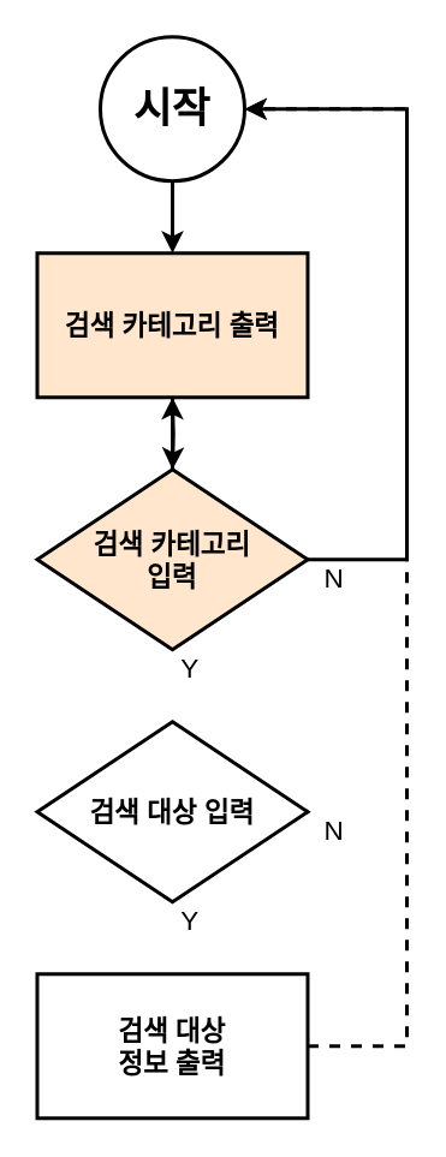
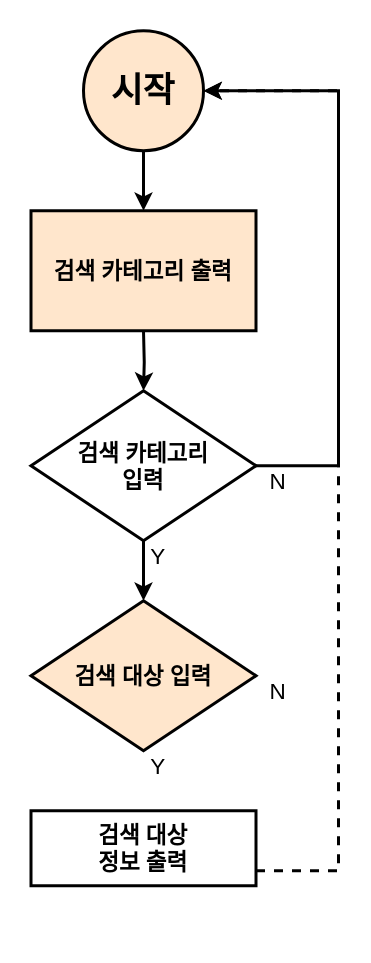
  <mxCell id="0" />
  <mxCell id="1" parent="0" />
  <mxCell id="2" value="" style="edgeStyle=orthogonalEdgeStyle;rounded=0;orthogonalLoop=1;jettySize=auto;html=1;fontSize=15;strokeWidth=2;fontStyle=1" parent="1" source="3" edge="1"><mxGeometry relative="1" as="geometry"><mxPoint x="95" y="140" as="targetPoint" /></mxGeometry></mxCell>
- <mxCell id="3" value="&lt;font style=&quot;font-size: 23px&quot;&gt;시작&lt;/font&gt;" style="ellipse;whiteSpace=wrap;html=1;aspect=fixed;strokeWidth=2;fontStyle=1" parent="1" vertex="1"><mxGeometry x="55" y="20" width="80" height="80" as="geometry" /></mxCell>
+ <mxCell id="3" value="&lt;font style=&quot;font-size: 23px&quot;&gt;시작&lt;/font&gt;" style="ellipse;whiteSpace=wrap;html=1;aspect=fixed;strokeWidth=2;fontStyle=1;fillColor=#ffe6cc;" parent="1" vertex="1"><mxGeometry x="55" y="20" width="80" height="80" as="geometry" /></mxCell>
  <mxCell id="4" value="" style="edgeStyle=orthogonalEdgeStyle;rounded=0;orthogonalLoop=1;jettySize=auto;html=1;fontSize=15;strokeWidth=2;fontStyle=1" parent="1" target="7" edge="1"><mxGeometry relative="1" as="geometry"><mxPoint x="95" y="220" as="sourcePoint" /></mxGeometry></mxCell>
- <mxCell id="5" value="" style="edgeStyle=orthogonalEdgeStyle;rounded=0;orthogonalLoop=1;jettySize=auto;html=1;fontSize=15;strokeWidth=2;fontStyle=1;" parent="1" source="7" target="11" edge="1"><mxGeometry relative="1" as="geometry" /></mxCell>
+ <mxCell id="5" value="" style="edgeStyle=orthogonalEdgeStyle;rounded=0;orthogonalLoop=1;jettySize=auto;html=1;fontSize=15;strokeWidth=2;fontStyle=1" parent="1" source="7" target="8" edge="1"><mxGeometry relative="1" as="geometry" /></mxCell>
  <mxCell id="6" style="edgeStyle=orthogonalEdgeStyle;rounded=0;orthogonalLoop=1;jettySize=auto;html=1;exitX=1;exitY=0.5;exitDx=0;exitDy=0;fontSize=15;strokeWidth=2;fontStyle=1" edge="1" parent="1" source="7"><mxGeometry relative="1" as="geometry"><mxPoint x="135" y="60" as="targetPoint" /><Array as="points"><mxPoint x="225" y="310" /><mxPoint x="225" y="60" /></Array></mxGeometry></mxCell>
- <mxCell id="7" value="검색 카테고리&lt;br style=&quot;font-size: 15px;&quot;&gt;입력" style="rhombus;whiteSpace=wrap;html=1;fontSize=15;strokeWidth=2;fontStyle=1;fillColor=#ffe6cc;" parent="1" vertex="1"><mxGeometry x="20" y="260" width="150" height="100" as="geometry" /></mxCell>
- <mxCell id="8" value="검색 대상 입력" style="rhombus;whiteSpace=wrap;html=1;fontSize=15;strokeWidth=2;fontStyle=1" parent="1" vertex="1"><mxGeometry x="20" y="400" width="150" height="100" as="geometry" /></mxCell>
+ <mxCell id="7" value="검색 카테고리&lt;br style=&quot;font-size: 15px;&quot;&gt;입력" style="rhombus;whiteSpace=wrap;html=1;fontSize=15;strokeWidth=2;fontStyle=1" parent="1" vertex="1"><mxGeometry x="20" y="260" width="150" height="100" as="geometry" /></mxCell>
+ <mxCell id="8" value="검색 대상 입력" style="rhombus;whiteSpace=wrap;html=1;fontSize=15;strokeWidth=2;fontStyle=1;fillColor=#ffe6cc;" parent="1" vertex="1"><mxGeometry x="20" y="400" width="150" height="100" as="geometry" /></mxCell>
  <mxCell id="9" style="edgeStyle=orthogonalEdgeStyle;rounded=0;orthogonalLoop=1;jettySize=auto;html=1;entryX=1;entryY=0.5;entryDx=0;entryDy=0;fontSize=15;strokeWidth=2;fontStyle=1;dashed=1;" parent="1" source="10" target="3" edge="1"><mxGeometry relative="1" as="geometry"><Array as="points"><mxPoint x="225" y="580" /><mxPoint x="225" y="60" /></Array></mxGeometry></mxCell>
- <mxCell id="10" value="검색 대상&lt;br style=&quot;font-size: 15px;&quot;&gt;정보 출력" style="rounded=0;whiteSpace=wrap;html=1;fontSize=15;strokeWidth=2;fontStyle=1" parent="1" vertex="1"><mxGeometry x="20" y="540" width="150" height="80" as="geometry" /></mxCell>
+ <mxCell id="10" value="검색 대상&lt;br style=&quot;font-size: 15px;&quot;&gt;정보 출력" style="rounded=0;whiteSpace=wrap;html=1;fontSize=15;strokeWidth=2;fontStyle=1" parent="1" vertex="1"><mxGeometry x="20" y="540" width="150" height="50" as="geometry" /></mxCell>
  <mxCell id="11" value="검색 카테고리&amp;nbsp;출력" style="rounded=0;whiteSpace=wrap;html=1;fontSize=15;strokeWidth=2;fontStyle=1;fillColor=#ffe6cc;" vertex="1" parent="1"><mxGeometry x="20" y="140" width="150" height="80" as="geometry" /></mxCell>
  <mxCell id="12" value="Y" style="text;html=1;strokeColor=none;fillColor=none;align=center;verticalAlign=middle;whiteSpace=wrap;rounded=0;fontSize=15;" vertex="1" parent="1"><mxGeometry x="85" y="360" width="40" height="20" as="geometry" /></mxCell>
  <mxCell id="13" value="Y" style="text;html=1;strokeColor=none;fillColor=none;align=center;verticalAlign=middle;whiteSpace=wrap;rounded=0;fontSize=15;" vertex="1" parent="1"><mxGeometry x="85" y="500" width="40" height="20" as="geometry" /></mxCell>
  <mxCell id="14" value="N" style="text;html=1;strokeColor=none;fillColor=none;align=center;verticalAlign=middle;whiteSpace=wrap;rounded=0;fontSize=15;" vertex="1" parent="1"><mxGeometry x="165" y="310" width="40" height="20" as="geometry" /></mxCell>
  <mxCell id="15" value="N" style="text;html=1;strokeColor=none;fillColor=none;align=center;verticalAlign=middle;whiteSpace=wrap;rounded=0;fontSize=15;" vertex="1" parent="1"><mxGeometry x="165" y="450" width="40" height="20" as="geometry" /></mxCell>
